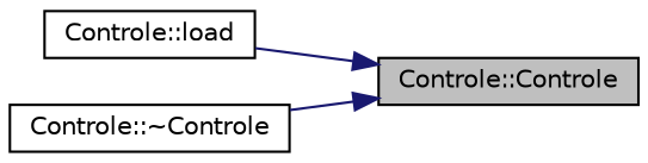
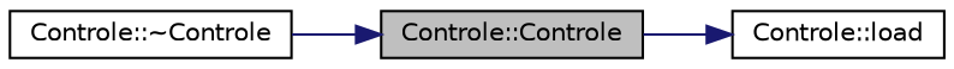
  digraph {
    rankdir=LR
    node [color=black fillcolor=white fontname=Helvetica fontsize=10 shape=record style=filled]
    edge [color=midnightblue fontname=Helvetica fontsize=10 labelfontname=Helvetica labelfontsize=10 style=solid]
    n1 [fillcolor=grey75 fontcolor=black height=0.2 label="Controle::Controle" width=0.4]
    n2 [height=0.2 label="Controle::load" width=0.4]
    n3 [height=0.2 label="Controle::~Controle" width=0.4]
-   n2 -> n1
+   n1 -> n2
    n3 -> n1
  }
